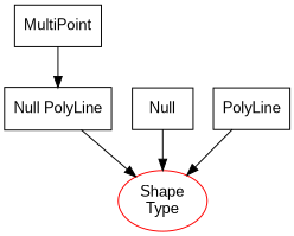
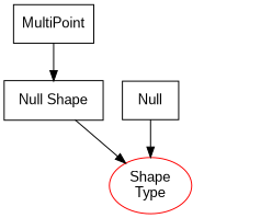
  digraph {
    rankdir=TB
    node [fontname=Arial shape=record]
    n1 [color=red label="Shape\nType" shape=ellipse]
-   "Null Shape" [label="Null PolyLine"]
+   "Null Shape"
    n3 [label=Null]
-   PolyLine
    MultiPoint
    "Null Shape" -> n1
    n3 -> n1
-   PolyLine -> n1
    MultiPoint -> "Null Shape"
  }
